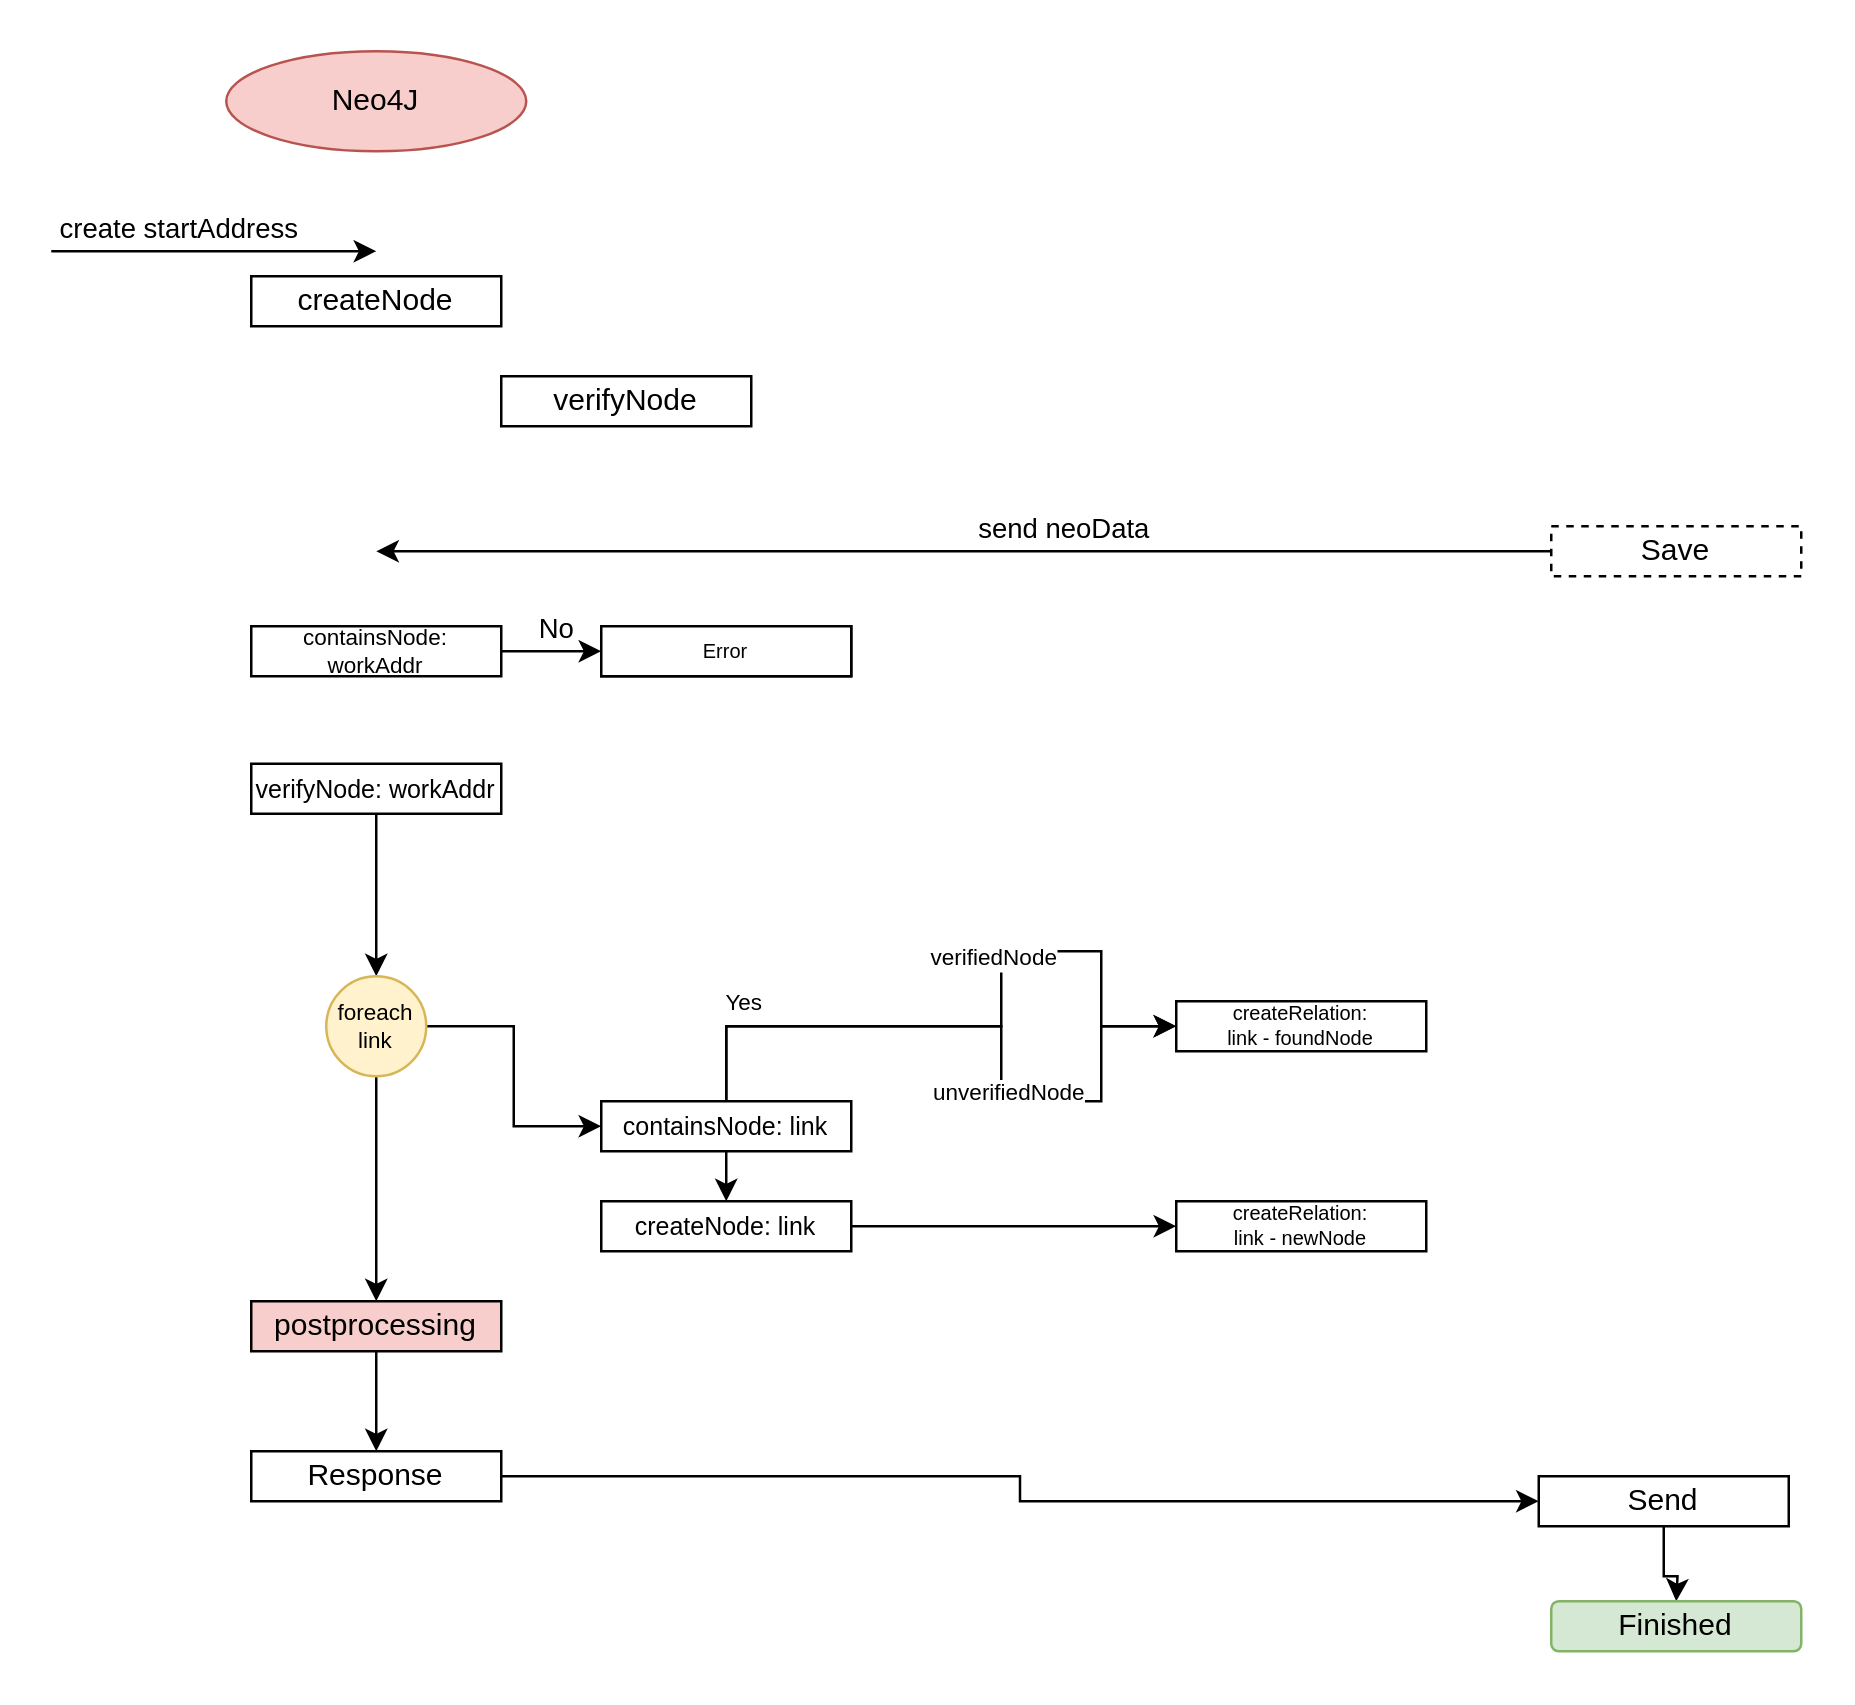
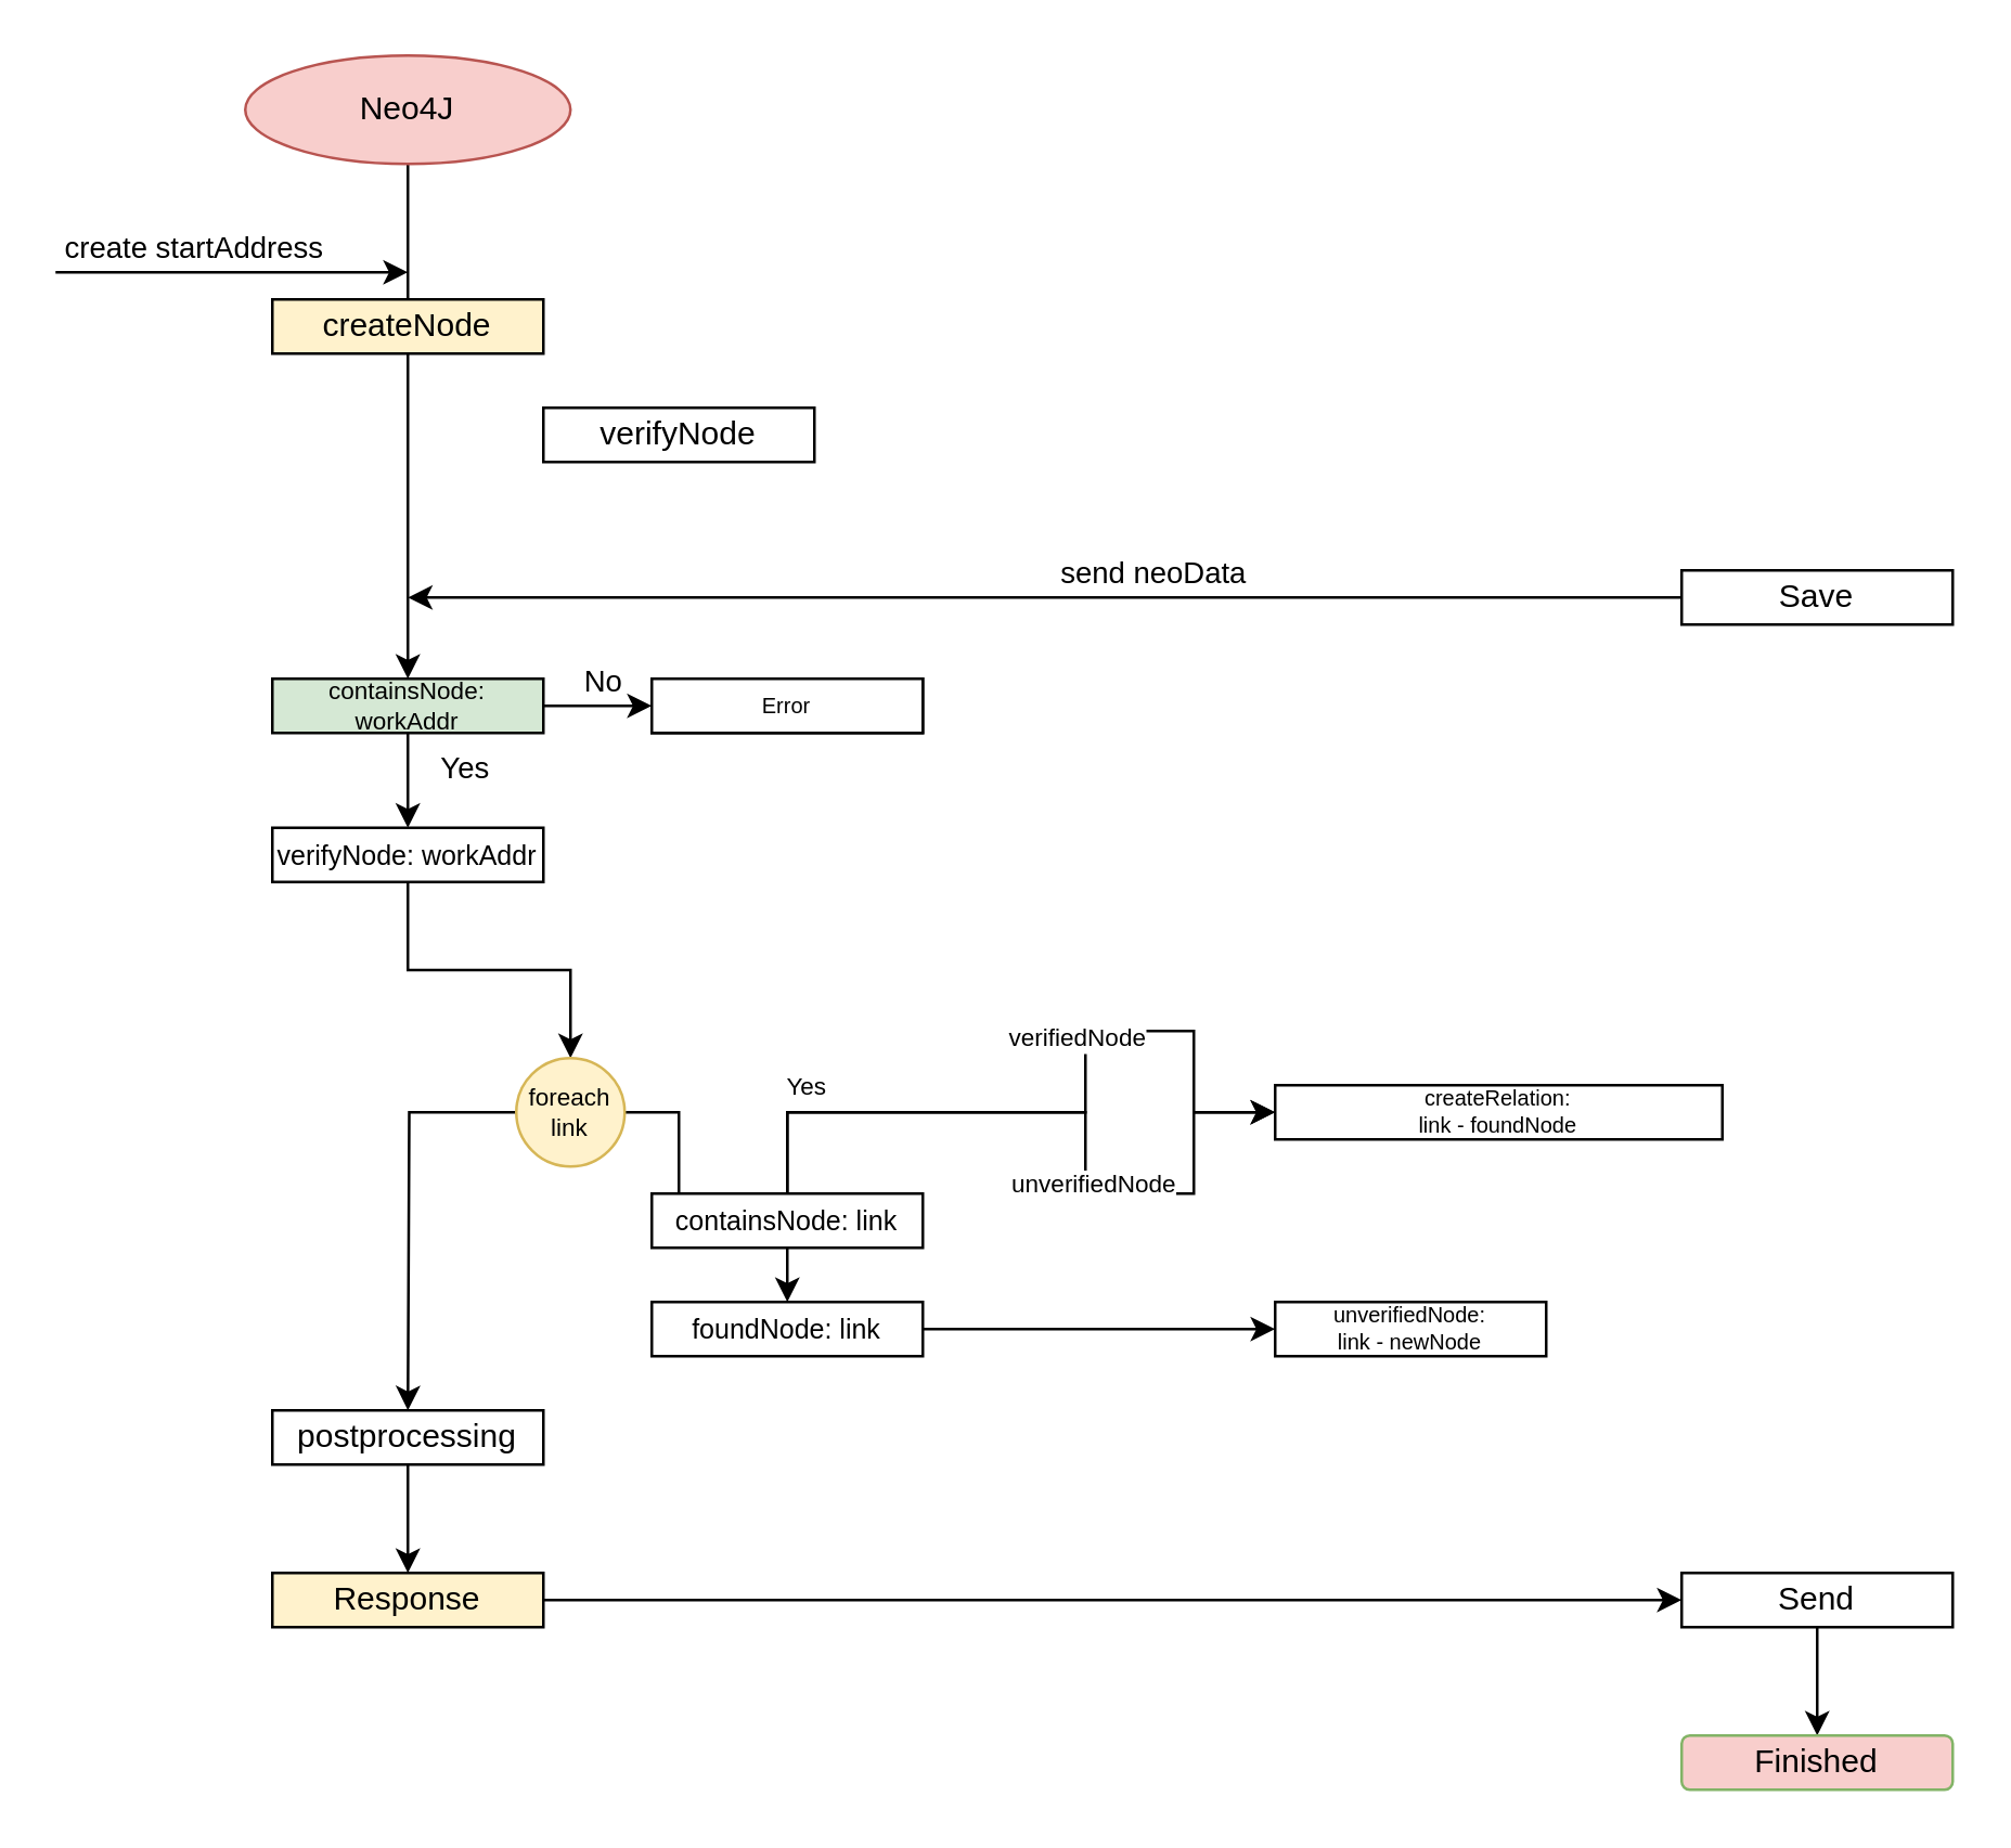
  <mxCell id="0" />
  <mxCell id="1" parent="0" />
+ <mxCell id="2" style="edgeStyle=orthogonalEdgeStyle;rounded=0;orthogonalLoop=1;jettySize=auto;html=1;" edge="1" parent="1" source="3" target="14"><mxGeometry relative="1" as="geometry"><mxPoint x="150" y="1060" as="targetPoint" /></mxGeometry></mxCell>
  <mxCell id="3" value="Neo4J" style="ellipse;whiteSpace=wrap;html=1;fillColor=#f8cecc;strokeColor=#b85450;" vertex="1" parent="1"><mxGeometry x="90" y="20" width="120" height="40" as="geometry" /></mxCell>
  <mxCell id="4" style="edgeStyle=orthogonalEdgeStyle;rounded=0;orthogonalLoop=1;jettySize=auto;html=1;" edge="1" parent="1" source="6"><mxGeometry relative="1" as="geometry"><mxPoint x="150" y="220" as="targetPoint" /></mxGeometry></mxCell>
  <mxCell id="5" value="send neoData" style="edgeLabel;html=1;align=center;verticalAlign=middle;resizable=0;points=[];" vertex="1" connectable="0" parent="4"><mxGeometry x="-0.132" y="-1" relative="1" as="geometry"><mxPoint x="8" y="-9" as="offset" /></mxGeometry></mxCell>
- <mxCell id="6" value="Save" style="rounded=0;whiteSpace=wrap;html=1;dashed=1;" vertex="1" parent="1"><mxGeometry x="620" y="210" width="100" height="20" as="geometry" /></mxCell>
+ <mxCell id="6" value="Save" style="rounded=0;whiteSpace=wrap;html=1;" vertex="1" parent="1"><mxGeometry x="620" y="210" width="100" height="20" as="geometry" /></mxCell>
  <mxCell id="7" value="" style="endArrow=classic;html=1;" edge="1" parent="1"><mxGeometry width="50" height="50" relative="1" as="geometry"><mxPoint x="20" y="100" as="sourcePoint" /><mxPoint x="150" y="100" as="targetPoint" /></mxGeometry></mxCell>
  <mxCell id="8" value="create startAddress " style="edgeLabel;html=1;align=center;verticalAlign=middle;resizable=0;points=[];" vertex="1" connectable="0" parent="7"><mxGeometry x="-0.661" y="1" relative="1" as="geometry"><mxPoint x="28" y="-9" as="offset" /></mxGeometry></mxCell>
- <mxCell id="9" value="createNode" style="rounded=0;whiteSpace=wrap;html=1;" vertex="1" parent="1"><mxGeometry x="100" y="110" width="100" height="20" as="geometry" /></mxCell>
+ <mxCell id="9" value="createNode" style="rounded=0;whiteSpace=wrap;html=1;fillColor=#fff2cc;" vertex="1" parent="1"><mxGeometry x="100" y="110" width="100" height="20" as="geometry" /></mxCell>
  <mxCell id="10" style="edgeStyle=orthogonalEdgeStyle;rounded=0;orthogonalLoop=1;jettySize=auto;html=1;entryX=0;entryY=0.5;entryDx=0;entryDy=0;" edge="1" parent="1" source="14" target="17"><mxGeometry relative="1" as="geometry"><Array as="points" /></mxGeometry></mxCell>
  <mxCell id="11" value="No" style="edgeLabel;html=1;align=center;verticalAlign=middle;resizable=0;points=[];" vertex="1" connectable="0" parent="10"><mxGeometry x="0.073" y="1" relative="1" as="geometry"><mxPoint x="0.34" y="-9" as="offset" /></mxGeometry></mxCell>
- <mxCell id="14" value="containsNode: workAddr" style="rounded=0;whiteSpace=wrap;html=1;fontSize=9;" vertex="1" parent="1"><mxGeometry x="100" y="250" width="100" height="20" as="geometry" /></mxCell>
+ <mxCell id="12" style="edgeStyle=orthogonalEdgeStyle;rounded=0;orthogonalLoop=1;jettySize=auto;html=1;entryX=0.5;entryY=0;entryDx=0;entryDy=0;exitX=0.5;exitY=1;exitDx=0;exitDy=0;" edge="1" parent="1" source="14" target="16"><mxGeometry relative="1" as="geometry"><mxPoint x="150" y="290" as="sourcePoint" /></mxGeometry></mxCell>
+ <mxCell id="13" value="Yes" style="edgeLabel;html=1;align=center;verticalAlign=middle;resizable=0;points=[];" vertex="1" connectable="0" parent="12"><mxGeometry x="0.07" relative="1" as="geometry"><mxPoint x="20" y="-6.9" as="offset" /></mxGeometry></mxCell>
+ <mxCell id="14" value="containsNode: workAddr" style="rounded=0;whiteSpace=wrap;html=1;fontSize=9;fillColor=#d5e8d4;" vertex="1" parent="1"><mxGeometry x="100" y="250" width="100" height="20" as="geometry" /></mxCell>
  <mxCell id="15" style="edgeStyle=orthogonalEdgeStyle;rounded=0;orthogonalLoop=1;jettySize=auto;html=1;fontSize=9;" edge="1" parent="1" source="16" target="21"><mxGeometry relative="1" as="geometry" /></mxCell>
  <mxCell id="16" value="verifyNode: workAddr" style="rounded=0;whiteSpace=wrap;html=1;fontSize=10;" vertex="1" parent="1"><mxGeometry x="100" y="305" width="100" height="20" as="geometry" /></mxCell>
  <mxCell id="17" value="Error" style="rounded=0;whiteSpace=wrap;html=1;fontSize=8;" vertex="1" parent="1"><mxGeometry x="240" y="250" width="100" height="20" as="geometry" /></mxCell>
  <mxCell id="18" value="verifyNode" style="rounded=0;whiteSpace=wrap;html=1;" vertex="1" parent="1"><mxGeometry x="200" y="150" width="100" height="20" as="geometry" /></mxCell>
  <mxCell id="19" style="edgeStyle=orthogonalEdgeStyle;rounded=0;orthogonalLoop=1;jettySize=auto;html=1;fontSize=9;entryX=0;entryY=0.5;entryDx=0;entryDy=0;" edge="1" parent="1" source="21" target="28"><mxGeometry relative="1" as="geometry"><mxPoint x="210" y="410" as="targetPoint" /></mxGeometry></mxCell>
  <mxCell id="20" style="edgeStyle=orthogonalEdgeStyle;rounded=0;orthogonalLoop=1;jettySize=auto;html=1;fontSize=8;" edge="1" parent="1" source="21"><mxGeometry relative="1" as="geometry"><mxPoint x="150" y="520" as="targetPoint" /></mxGeometry></mxCell>
- <mxCell id="21" value="&lt;div&gt;foreach&lt;/div&gt;&lt;div&gt;link&lt;br&gt;&lt;/div&gt;" style="ellipse;whiteSpace=wrap;html=1;fontSize=9;fillColor=#fff2cc;strokeColor=#d6b656;" vertex="1" parent="1"><mxGeometry x="130" y="390" width="40" height="40" as="geometry" /></mxCell>
+ <mxCell id="21" value="&lt;div&gt;foreach&lt;/div&gt;&lt;div&gt;link&lt;br&gt;&lt;/div&gt;" style="ellipse;whiteSpace=wrap;html=1;fontSize=9;fillColor=#fff2cc;strokeColor=#d6b656;" vertex="1" parent="1"><mxGeometry x="190" y="390" width="40" height="40" as="geometry" /></mxCell>
  <mxCell id="22" style="edgeStyle=orthogonalEdgeStyle;rounded=0;orthogonalLoop=1;jettySize=auto;html=1;fontSize=9;entryX=0;entryY=0.5;entryDx=0;entryDy=0;" edge="1" parent="1" source="28" target="29"><mxGeometry relative="1" as="geometry"><mxPoint x="390" y="410" as="targetPoint" /><Array as="points"><mxPoint x="400" y="410" /><mxPoint x="400" y="380" /><mxPoint x="440" y="380" /><mxPoint x="440" y="410" /></Array></mxGeometry></mxCell>
  <mxCell id="23" value="verifiedNode" style="edgeLabel;html=1;align=center;verticalAlign=middle;resizable=0;points=[];fontSize=9;" vertex="1" connectable="0" parent="22"><mxGeometry x="0.18" y="1" relative="1" as="geometry"><mxPoint x="-2.04" y="-9" as="offset" /></mxGeometry></mxCell>
  <mxCell id="24" style="edgeStyle=orthogonalEdgeStyle;rounded=0;orthogonalLoop=1;jettySize=auto;html=1;fontSize=9;entryX=0;entryY=0.5;entryDx=0;entryDy=0;" edge="1" parent="1" source="28" target="29"><mxGeometry relative="1" as="geometry"><mxPoint x="428" y="410" as="targetPoint" /><Array as="points"><mxPoint x="400" y="410" /><mxPoint x="400" y="440" /><mxPoint x="440" y="440" /><mxPoint x="440" y="410" /></Array></mxGeometry></mxCell>
  <mxCell id="25" value="unverifiedNode" style="edgeLabel;html=1;align=center;verticalAlign=middle;resizable=0;points=[];fontSize=9;" vertex="1" connectable="0" parent="24"><mxGeometry x="0.147" y="1" relative="1" as="geometry"><mxPoint x="1.07" y="11" as="offset" /></mxGeometry></mxCell>
  <mxCell id="26" value="Yes" style="edgeLabel;html=1;align=center;verticalAlign=middle;resizable=0;points=[];fontSize=9;" vertex="1" connectable="0" parent="24"><mxGeometry x="-0.733" y="-1" relative="1" as="geometry"><mxPoint y="-11" as="offset" /></mxGeometry></mxCell>
  <mxCell id="27" style="edgeStyle=orthogonalEdgeStyle;rounded=0;orthogonalLoop=1;jettySize=auto;html=1;fontSize=8;" edge="1" parent="1" source="28"><mxGeometry relative="1" as="geometry"><mxPoint x="290" y="480" as="targetPoint" /></mxGeometry></mxCell>
  <mxCell id="28" value="containsNode: link" style="rounded=0;whiteSpace=wrap;html=1;fontSize=10;" vertex="1" parent="1"><mxGeometry x="240" y="440" width="100" height="20" as="geometry" /></mxCell>
- <mxCell id="29" value="createRelation: &lt;br style=&quot;font-size: 8px;&quot;&gt;link - foundNode" style="rounded=0;whiteSpace=wrap;html=1;fontSize=8;" vertex="1" parent="1"><mxGeometry x="470" y="400" width="100" height="20" as="geometry" /></mxCell>
+ <mxCell id="29" value="createRelation: &lt;br style=&quot;font-size: 8px;&quot;&gt;link - foundNode" style="rounded=0;whiteSpace=wrap;html=1;fontSize=8;" vertex="1" parent="1"><mxGeometry x="470" y="400" width="165" height="20" as="geometry" /></mxCell>
  <mxCell id="30" style="edgeStyle=orthogonalEdgeStyle;rounded=0;orthogonalLoop=1;jettySize=auto;html=1;fontSize=8;" edge="1" parent="1" source="31"><mxGeometry relative="1" as="geometry"><mxPoint x="470" y="490" as="targetPoint" /></mxGeometry></mxCell>
- <mxCell id="31" value="createNode: link" style="rounded=0;whiteSpace=wrap;html=1;fontSize=10;" vertex="1" parent="1"><mxGeometry x="240" y="480" width="100" height="20" as="geometry" /></mxCell>
- <mxCell id="32" value="createRelation: &lt;br style=&quot;font-size: 8px&quot;&gt;link - newNode" style="rounded=0;whiteSpace=wrap;html=1;fontSize=8;" vertex="1" parent="1"><mxGeometry x="470" y="480" width="100" height="20" as="geometry" /></mxCell>
+ <mxCell id="31" value="foundNode: link" style="rounded=0;whiteSpace=wrap;html=1;fontSize=10;" vertex="1" parent="1"><mxGeometry x="240" y="480" width="100" height="20" as="geometry" /></mxCell>
+ <mxCell id="32" value="unverifiedNode: &lt;br style=&quot;font-size: 8px&quot;&gt;link - newNode" style="rounded=0;whiteSpace=wrap;html=1;fontSize=8;" vertex="1" parent="1"><mxGeometry x="470" y="480" width="100" height="20" as="geometry" /></mxCell>
  <mxCell id="33" style="edgeStyle=orthogonalEdgeStyle;rounded=0;orthogonalLoop=1;jettySize=auto;html=1;fontSize=8;" edge="1" parent="1" source="34"><mxGeometry relative="1" as="geometry"><mxPoint x="150" y="580" as="targetPoint" /></mxGeometry></mxCell>
- <mxCell id="34" value="postprocessing" style="rounded=0;whiteSpace=wrap;html=1;fontSize=12;fillColor=#f8cecc;" vertex="1" parent="1"><mxGeometry x="100" y="520" width="100" height="20" as="geometry" /></mxCell>
+ <mxCell id="34" value="postprocessing" style="rounded=0;whiteSpace=wrap;html=1;fontSize=12;" vertex="1" parent="1"><mxGeometry x="100" y="520" width="100" height="20" as="geometry" /></mxCell>
  <mxCell id="35" style="edgeStyle=orthogonalEdgeStyle;rounded=0;orthogonalLoop=1;jettySize=auto;html=1;fontSize=12;entryX=0;entryY=0.5;entryDx=0;entryDy=0;" edge="1" parent="1" source="36" target="38"><mxGeometry relative="1" as="geometry"><mxPoint x="630" y="590" as="targetPoint" /></mxGeometry></mxCell>
- <mxCell id="36" value="Response" style="rounded=0;whiteSpace=wrap;html=1;fontSize=12;" vertex="1" parent="1"><mxGeometry x="100" y="580" width="100" height="20" as="geometry" /></mxCell>
+ <mxCell id="36" value="Response" style="rounded=0;whiteSpace=wrap;html=1;fontSize=12;fillColor=#fff2cc;" vertex="1" parent="1"><mxGeometry x="100" y="580" width="100" height="20" as="geometry" /></mxCell>
  <mxCell id="37" style="edgeStyle=orthogonalEdgeStyle;rounded=0;orthogonalLoop=1;jettySize=auto;html=1;fontSize=12;" edge="1" parent="1" source="38"><mxGeometry relative="1" as="geometry"><mxPoint x="670" y="640" as="targetPoint" /></mxGeometry></mxCell>
- <mxCell id="38" value="Send" style="rounded=0;whiteSpace=wrap;html=1;" vertex="1" parent="1"><mxGeometry x="615" y="590" width="100" height="20" as="geometry" /></mxCell>
- <mxCell id="39" value="Finished" style="rounded=1;whiteSpace=wrap;html=1;fontSize=12;fillColor=#d5e8d4;strokeColor=#82b366;" vertex="1" parent="1"><mxGeometry x="620" y="640" width="100" height="20" as="geometry" /></mxCell>
+ <mxCell id="38" value="Send" style="rounded=0;whiteSpace=wrap;html=1;" vertex="1" parent="1"><mxGeometry x="620" y="580" width="100" height="20" as="geometry" /></mxCell>
+ <mxCell id="39" value="Finished" style="rounded=1;whiteSpace=wrap;html=1;fontSize=12;fillColor=#f8cecc;strokeColor=#82b366;" vertex="1" parent="1"><mxGeometry x="620" y="640" width="100" height="20" as="geometry" /></mxCell>
  <mxCell id="40" value="Error" style="rounded=0;whiteSpace=wrap;html=1;fontSize=8;" vertex="1" parent="1"><mxGeometry x="240" y="250" width="100" height="20" as="geometry" /></mxCell>
